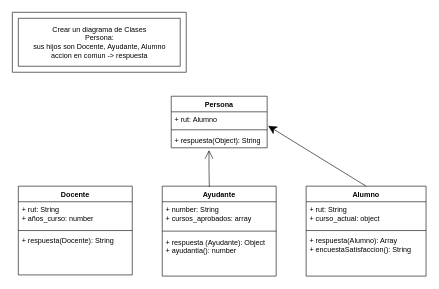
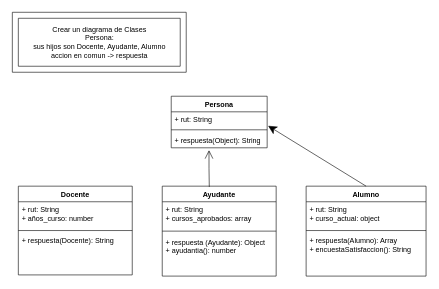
  <mxCell id="0" />
  <mxCell id="1" parent="0" />
  <mxCell id="2" value="Persona" style="swimlane;fontStyle=1;align=center;verticalAlign=top;childLayout=stackLayout;horizontal=1;startSize=26;horizontalStack=0;resizeParent=1;resizeParentMax=0;resizeLast=0;collapsible=1;marginBottom=0;" vertex="1" parent="1"><mxGeometry x="285" y="160" width="160" height="86" as="geometry" /></mxCell>
- <mxCell id="3" value="+ rut: Alumno" style="text;strokeColor=none;fillColor=none;align=left;verticalAlign=top;spacingLeft=4;spacingRight=4;overflow=hidden;rotatable=0;points=[[0,0.5],[1,0.5]];portConstraint=eastwest;" vertex="1" parent="2"><mxGeometry y="26" width="160" height="26" as="geometry" /></mxCell>
+ <mxCell id="3" value="+ rut: String" style="text;strokeColor=none;fillColor=none;align=left;verticalAlign=top;spacingLeft=4;spacingRight=4;overflow=hidden;rotatable=0;points=[[0,0.5],[1,0.5]];portConstraint=eastwest;" vertex="1" parent="2"><mxGeometry y="26" width="160" height="26" as="geometry" /></mxCell>
  <mxCell id="4" value="" style="line;strokeWidth=1;fillColor=none;align=left;verticalAlign=middle;spacingTop=-1;spacingLeft=3;spacingRight=3;rotatable=0;labelPosition=right;points=[];portConstraint=eastwest;" vertex="1" parent="2"><mxGeometry y="52" width="160" height="8" as="geometry" /></mxCell>
  <mxCell id="5" value="+ respuesta(Object): String" style="text;strokeColor=none;fillColor=none;align=left;verticalAlign=top;spacingLeft=4;spacingRight=4;overflow=hidden;rotatable=0;points=[[0,0.5],[1,0.5]];portConstraint=eastwest;" vertex="1" parent="2"><mxGeometry y="60" width="160" height="26" as="geometry" /></mxCell>
  <mxCell id="6" value="Docente" style="swimlane;fontStyle=1;align=center;verticalAlign=top;childLayout=stackLayout;horizontal=1;startSize=26;horizontalStack=0;resizeParent=1;resizeParentMax=0;resizeLast=0;collapsible=1;marginBottom=0;" vertex="1" parent="1"><mxGeometry x="30" y="310" width="190" height="148" as="geometry" /></mxCell>
  <mxCell id="7" value="+ rut: String&#10;+ años_curso: number" style="text;strokeColor=none;fillColor=none;align=left;verticalAlign=top;spacingLeft=4;spacingRight=4;overflow=hidden;rotatable=0;points=[[0,0.5],[1,0.5]];portConstraint=eastwest;" vertex="1" parent="6"><mxGeometry y="26" width="190" height="44" as="geometry" /></mxCell>
  <mxCell id="8" value="" style="line;strokeWidth=1;fillColor=none;align=left;verticalAlign=middle;spacingTop=-1;spacingLeft=3;spacingRight=3;rotatable=0;labelPosition=right;points=[];portConstraint=eastwest;" vertex="1" parent="6"><mxGeometry y="70" width="190" height="8" as="geometry" /></mxCell>
  <mxCell id="9" value="+ respuesta(Docente): String" style="text;strokeColor=none;fillColor=none;align=left;verticalAlign=top;spacingLeft=4;spacingRight=4;overflow=hidden;rotatable=0;points=[[0,0.5],[1,0.5]];portConstraint=eastwest;" vertex="1" parent="6"><mxGeometry y="78" width="190" height="70" as="geometry" /></mxCell>
  <mxCell id="10" value="Ayudante" style="swimlane;fontStyle=1;align=center;verticalAlign=top;childLayout=stackLayout;horizontal=1;startSize=26;horizontalStack=0;resizeParent=1;resizeParentMax=0;resizeLast=0;collapsible=1;marginBottom=0;" vertex="1" parent="1"><mxGeometry x="270" y="310" width="190" height="150" as="geometry" /></mxCell>
- <mxCell id="11" value="+ number: String&#10;+ cursos_aprobados: array" style="text;strokeColor=none;fillColor=none;align=left;verticalAlign=top;spacingLeft=4;spacingRight=4;overflow=hidden;rotatable=0;points=[[0,0.5],[1,0.5]];portConstraint=eastwest;" vertex="1" parent="10"><mxGeometry y="26" width="190" height="44" as="geometry" /></mxCell>
+ <mxCell id="11" value="+ rut: String&#10;+ cursos_aprobados: array" style="text;strokeColor=none;fillColor=none;align=left;verticalAlign=top;spacingLeft=4;spacingRight=4;overflow=hidden;rotatable=0;points=[[0,0.5],[1,0.5]];portConstraint=eastwest;" vertex="1" parent="10"><mxGeometry y="26" width="190" height="44" as="geometry" /></mxCell>
  <mxCell id="12" value="" style="line;strokeWidth=1;fillColor=none;align=left;verticalAlign=middle;spacingTop=-1;spacingLeft=3;spacingRight=3;rotatable=0;labelPosition=right;points=[];portConstraint=eastwest;" vertex="1" parent="10"><mxGeometry y="70" width="190" height="10" as="geometry" /></mxCell>
  <mxCell id="13" value="+ respuesta (Ayudante): Object&#10;+ ayudantia(): number" style="text;strokeColor=none;fillColor=none;align=left;verticalAlign=top;spacingLeft=4;spacingRight=4;overflow=hidden;rotatable=0;points=[[0,0.5],[1,0.5]];portConstraint=eastwest;" vertex="1" parent="10"><mxGeometry y="80" width="190" height="70" as="geometry" /></mxCell>
  <mxCell id="14" value="Alumno" style="swimlane;fontStyle=1;align=center;verticalAlign=top;childLayout=stackLayout;horizontal=1;startSize=26;horizontalStack=0;resizeParent=1;resizeParentMax=0;resizeLast=0;collapsible=1;marginBottom=0;" vertex="1" parent="1"><mxGeometry x="510" y="310" width="200" height="150" as="geometry" /></mxCell>
  <mxCell id="15" value="+ rut: String&#10;+ curso_actual: object" style="text;strokeColor=none;fillColor=none;align=left;verticalAlign=top;spacingLeft=4;spacingRight=4;overflow=hidden;rotatable=0;points=[[0,0.5],[1,0.5]];portConstraint=eastwest;" vertex="1" parent="14"><mxGeometry y="26" width="200" height="44" as="geometry" /></mxCell>
  <mxCell id="16" value="" style="line;strokeWidth=1;fillColor=none;align=left;verticalAlign=middle;spacingTop=-1;spacingLeft=3;spacingRight=3;rotatable=0;labelPosition=right;points=[];portConstraint=eastwest;" vertex="1" parent="14"><mxGeometry y="70" width="200" height="8" as="geometry" /></mxCell>
  <mxCell id="17" value="+ respuesta(Alumno): Array&#10;+ encuestaSatisfaccion(): String" style="text;strokeColor=none;fillColor=none;align=left;verticalAlign=top;spacingLeft=4;spacingRight=4;overflow=hidden;rotatable=0;points=[[0,0.5],[1,0.5]];portConstraint=eastwest;" vertex="1" parent="14"><mxGeometry y="78" width="200" height="72" as="geometry" /></mxCell>
  <mxCell id="18" value="" style="verticalLabelPosition=bottom;verticalAlign=top;html=1;shape=mxgraph.basic.frame;dx=10;" vertex="1" parent="1"><mxGeometry x="20" y="20" width="290" height="100" as="geometry" /></mxCell>
  <mxCell id="19" value="&lt;div&gt;Crear un diagrama de Clases&lt;/div&gt;&lt;div&gt;Persona:&lt;/div&gt;&lt;div&gt;sus hijos son Docente, Ayudante, Alumno&lt;/div&gt;&lt;div&gt;accion en comun -&amp;gt; respuesta&lt;/div&gt;" style="text;html=1;align=center;verticalAlign=middle;resizable=0;points=[];autosize=1;strokeColor=none;fillColor=none;" vertex="1" parent="1"><mxGeometry x="45" y="40" width="240" height="60" as="geometry" /></mxCell>
  <mxCell id="20" value="" style="endArrow=open;endFill=1;endSize=12;html=1;rounded=0;exitX=0.413;exitY=0.008;exitDx=0;exitDy=0;exitPerimeter=0;" edge="1" parent="1" source="10"><mxGeometry width="160" relative="1" as="geometry"><mxPoint x="410" y="280" as="sourcePoint" /><mxPoint x="348" y="250" as="targetPoint" /><Array as="points"><mxPoint x="348" y="280" /></Array></mxGeometry></mxCell>
  <mxCell id="21" value="" style="endArrow=classic;endFill=1;endSize=12;html=1;rounded=0;exitX=0.5;exitY=0;exitDx=0;exitDy=0;entryX=1.01;entryY=0.9;entryDx=0;entryDy=0;entryPerimeter=0;" edge="1" parent="1" source="14" target="3"><mxGeometry width="160" relative="1" as="geometry"><mxPoint x="320" y="220" as="sourcePoint" /><mxPoint x="480" y="220" as="targetPoint" /></mxGeometry></mxCell>
